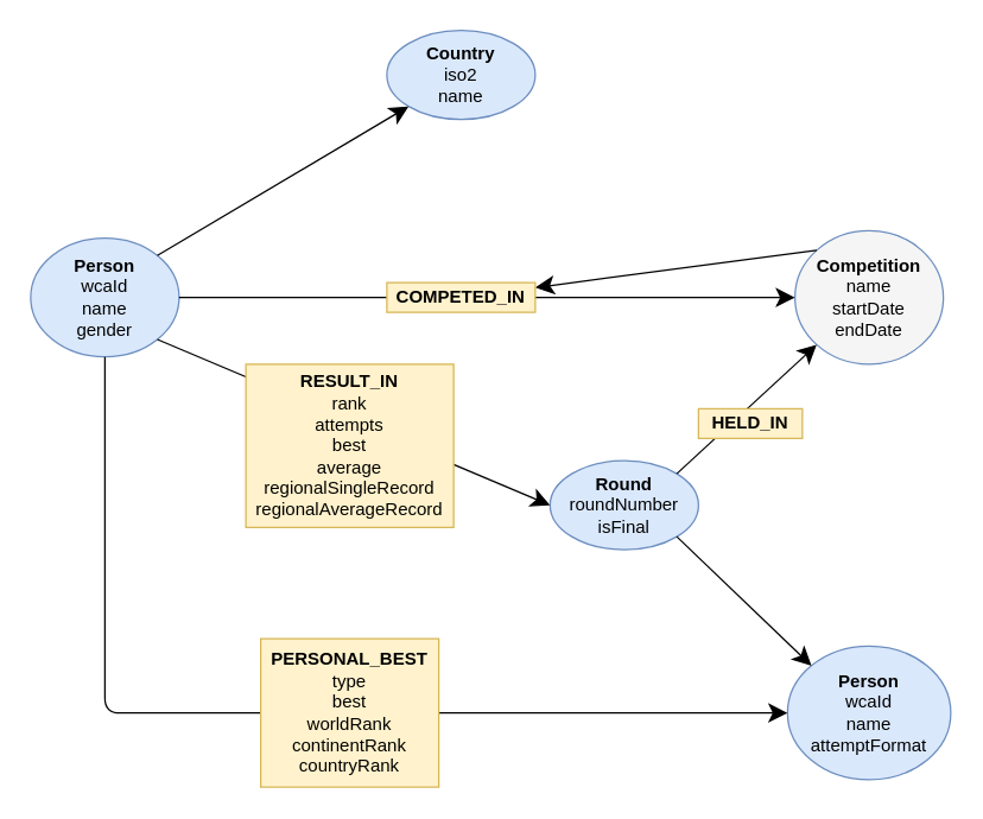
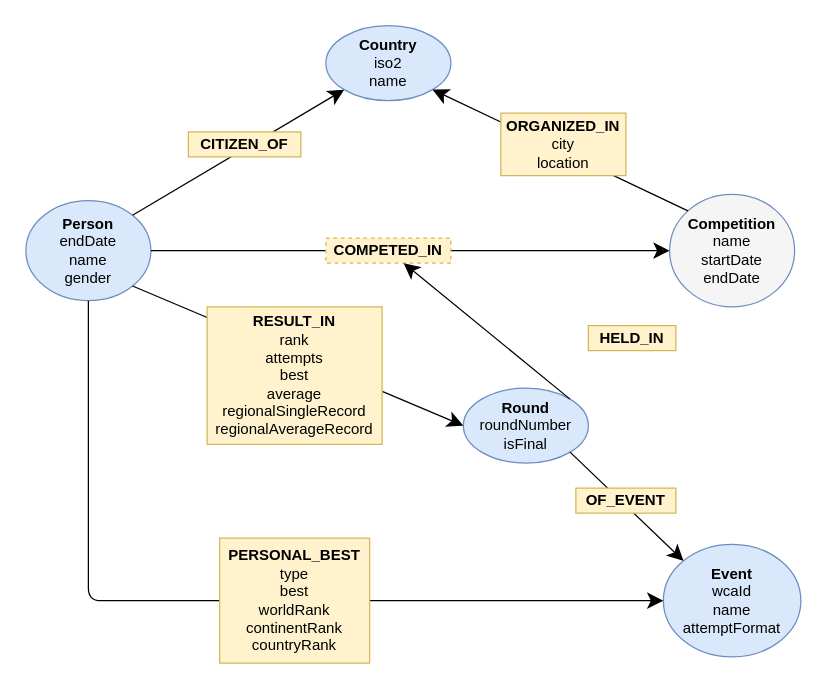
  <mxCell id="0" />
  <mxCell id="1" parent="0" />
- <mxCell id="2" value="&lt;b&gt;Person&lt;br&gt;&lt;/b&gt;wcaId&lt;br&gt;name&lt;br&gt;gender" style="ellipse;whiteSpace=wrap;html=1;align=center;newEdgeStyle={&quot;edgeStyle&quot;:&quot;entityRelationEdgeStyle&quot;,&quot;startArrow&quot;:&quot;none&quot;,&quot;endArrow&quot;:&quot;none&quot;,&quot;segment&quot;:10,&quot;curved&quot;:1};treeFolding=1;treeMoving=1;fillColor=#dae8fc;strokeColor=#6c8ebf;" parent="1" vertex="1"><mxGeometry x="20" y="160" width="100" height="80" as="geometry" /></mxCell>
+ <mxCell id="2" value="&lt;b&gt;Person&lt;br&gt;&lt;/b&gt;endDate&lt;br&gt;name&lt;br&gt;gender" style="ellipse;whiteSpace=wrap;html=1;align=center;newEdgeStyle={&quot;edgeStyle&quot;:&quot;entityRelationEdgeStyle&quot;,&quot;startArrow&quot;:&quot;none&quot;,&quot;endArrow&quot;:&quot;none&quot;,&quot;segment&quot;:10,&quot;curved&quot;:1};treeFolding=1;treeMoving=1;fillColor=#dae8fc;strokeColor=#6c8ebf;" parent="1" vertex="1"><mxGeometry x="20" y="160" width="100" height="80" as="geometry" /></mxCell>
  <mxCell id="3" value="&lt;b&gt;Country&lt;br&gt;&lt;/b&gt;iso2&lt;br&gt;name" style="ellipse;whiteSpace=wrap;html=1;align=center;newEdgeStyle={&quot;edgeStyle&quot;:&quot;entityRelationEdgeStyle&quot;,&quot;startArrow&quot;:&quot;none&quot;,&quot;endArrow&quot;:&quot;none&quot;,&quot;segment&quot;:10,&quot;curved&quot;:1};treeFolding=1;treeMoving=1;fillColor=#dae8fc;strokeColor=#6c8ebf;" parent="1" vertex="1"><mxGeometry x="260" y="20" width="100" height="60" as="geometry" /></mxCell>
  <mxCell id="4" value="" style="endArrow=classic;html=1;exitX=1;exitY=0;exitDx=0;exitDy=0;entryX=0;entryY=1;entryDx=0;entryDy=0;startSize=10;endSize=10;" parent="1" source="2" target="3" edge="1"><mxGeometry width="50" height="50" relative="1" as="geometry"><mxPoint x="190" y="160" as="sourcePoint" /><mxPoint x="240" y="110" as="targetPoint" /></mxGeometry></mxCell>
+ <mxCell id="5" value="&lt;b&gt;CITIZEN_OF&lt;/b&gt;" style="rounded=0;whiteSpace=wrap;html=1;fillColor=#fff2cc;strokeColor=#d6b656;" parent="1" vertex="1"><mxGeometry x="150" y="105" width="90" height="20" as="geometry" /></mxCell>
  <mxCell id="6" value="&lt;b&gt;Competition&lt;/b&gt;&lt;br&gt;name&lt;br&gt;startDate&lt;br&gt;endDate" style="ellipse;whiteSpace=wrap;html=1;align=center;newEdgeStyle={&quot;edgeStyle&quot;:&quot;entityRelationEdgeStyle&quot;,&quot;startArrow&quot;:&quot;none&quot;,&quot;endArrow&quot;:&quot;none&quot;,&quot;segment&quot;:10,&quot;curved&quot;:1};treeFolding=1;treeMoving=1;fillColor=#f5f5f5;strokeColor=#6c8ebf;" parent="1" vertex="1"><mxGeometry x="535" y="155" width="100" height="90" as="geometry" /></mxCell>
- <mxCell id="7" value="" style="endArrow=classic;html=1;exitX=0;exitY=0;exitDx=0;exitDy=0;endSize=10;startSize=10;" parent="1" source="6" target="10" edge="1"><mxGeometry width="50" height="50" relative="1" as="geometry"><mxPoint x="330" y="280" as="sourcePoint" /><mxPoint x="380" y="230" as="targetPoint" /></mxGeometry></mxCell>
+ <mxCell id="7" value="" style="endArrow=classic;html=1;exitX=0;exitY=0;exitDx=0;exitDy=0;entryX=1;entryY=1;entryDx=0;entryDy=0;endSize=10;startSize=10;" parent="1" source="6" target="3" edge="1"><mxGeometry width="50" height="50" relative="1" as="geometry"><mxPoint x="330" y="280" as="sourcePoint" /><mxPoint x="380" y="230" as="targetPoint" /></mxGeometry></mxCell>
+ <mxCell id="8" value="&lt;b&gt;ORGANIZED_IN&lt;/b&gt;&lt;br&gt;city&lt;br&gt;location" style="rounded=0;whiteSpace=wrap;html=1;align=center;fillColor=#fff2cc;strokeColor=#d6b656;" parent="1" vertex="1"><mxGeometry x="400" y="90" width="100" height="50" as="geometry" /></mxCell>
  <mxCell id="9" value="" style="endArrow=classic;html=1;exitX=1;exitY=0.5;exitDx=0;exitDy=0;entryX=0;entryY=0.5;entryDx=0;entryDy=0;endSize=10;startSize=10;" parent="1" source="2" target="6" edge="1"><mxGeometry width="50" height="50" relative="1" as="geometry"><mxPoint x="200" y="220" as="sourcePoint" /><mxPoint x="250" y="170" as="targetPoint" /></mxGeometry></mxCell>
- <mxCell id="10" value="&lt;b&gt;COMPETED_IN&lt;/b&gt;" style="rounded=0;whiteSpace=wrap;html=1;fillColor=#fff2cc;strokeColor=#d6b656;" parent="1" vertex="1"><mxGeometry x="260" y="190" width="100" height="20" as="geometry" /></mxCell>
+ <mxCell id="10" value="&lt;b&gt;COMPETED_IN&lt;/b&gt;" style="rounded=0;whiteSpace=wrap;html=1;fillColor=#fff2cc;strokeColor=#d6b656;dashed=1;" parent="1" vertex="1"><mxGeometry x="260" y="190" width="100" height="20" as="geometry" /></mxCell>
  <mxCell id="11" value="&lt;b&gt;Round&lt;/b&gt;&lt;br&gt;roundNumber&lt;br&gt;isFinal" style="ellipse;whiteSpace=wrap;html=1;align=center;newEdgeStyle={&quot;edgeStyle&quot;:&quot;entityRelationEdgeStyle&quot;,&quot;startArrow&quot;:&quot;none&quot;,&quot;endArrow&quot;:&quot;none&quot;,&quot;segment&quot;:10,&quot;curved&quot;:1};treeFolding=1;treeMoving=1;fillColor=#dae8fc;strokeColor=#6c8ebf;" parent="1" vertex="1"><mxGeometry x="370" y="310" width="100" height="60" as="geometry" /></mxCell>
- <mxCell id="12" value="&lt;b&gt;Person&lt;/b&gt;&lt;br&gt;wcaId&lt;br&gt;name&lt;br&gt;attemptFormat" style="ellipse;whiteSpace=wrap;html=1;align=center;newEdgeStyle={&quot;edgeStyle&quot;:&quot;entityRelationEdgeStyle&quot;,&quot;startArrow&quot;:&quot;none&quot;,&quot;endArrow&quot;:&quot;none&quot;,&quot;segment&quot;:10,&quot;curved&quot;:1};treeFolding=1;treeMoving=1;fillColor=#dae8fc;strokeColor=#6c8ebf;" parent="1" vertex="1"><mxGeometry x="530" y="435" width="110" height="90" as="geometry" /></mxCell>
- <mxCell id="13" value="" style="endArrow=classic;html=1;exitX=1;exitY=0;exitDx=0;exitDy=0;entryX=0;entryY=1;entryDx=0;entryDy=0;endSize=10;startSize=10;" parent="1" source="11" target="6" edge="1"><mxGeometry width="50" height="50" relative="1" as="geometry"><mxPoint x="430" y="310" as="sourcePoint" /><mxPoint x="480" y="260" as="targetPoint" /></mxGeometry></mxCell>
+ <mxCell id="12" value="&lt;b&gt;Event&lt;/b&gt;&lt;br&gt;wcaId&lt;br&gt;name&lt;br&gt;attemptFormat" style="ellipse;whiteSpace=wrap;html=1;align=center;newEdgeStyle={&quot;edgeStyle&quot;:&quot;entityRelationEdgeStyle&quot;,&quot;startArrow&quot;:&quot;none&quot;,&quot;endArrow&quot;:&quot;none&quot;,&quot;segment&quot;:10,&quot;curved&quot;:1};treeFolding=1;treeMoving=1;fillColor=#dae8fc;strokeColor=#6c8ebf;" parent="1" vertex="1"><mxGeometry x="530" y="435" width="110" height="90" as="geometry" /></mxCell>
+ <mxCell id="13" value="" style="endArrow=classic;html=1;exitX=1;exitY=0;exitDx=0;exitDy=0;endSize=10;startSize=10;" parent="1" source="11" target="10" edge="1"><mxGeometry width="50" height="50" relative="1" as="geometry"><mxPoint x="430" y="310" as="sourcePoint" /><mxPoint x="480" y="260" as="targetPoint" /></mxGeometry></mxCell>
  <mxCell id="14" value="" style="endArrow=classic;html=1;exitX=1;exitY=1;exitDx=0;exitDy=0;entryX=0;entryY=0;entryDx=0;entryDy=0;endSize=10;startSize=10;" parent="1" source="11" target="12" edge="1"><mxGeometry width="50" height="50" relative="1" as="geometry"><mxPoint x="355.355" y="332.787" as="sourcePoint" /><mxPoint x="534.645" y="278.142" as="targetPoint" /></mxGeometry></mxCell>
  <mxCell id="15" value="" style="endArrow=classic;html=1;exitX=0.5;exitY=1;exitDx=0;exitDy=0;entryX=0;entryY=0.5;entryDx=0;entryDy=0;endSize=10;startSize=10;" parent="1" source="2" target="12" edge="1"><mxGeometry width="50" height="50" relative="1" as="geometry"><mxPoint x="200" y="390" as="sourcePoint" /><mxPoint x="250" y="340" as="targetPoint" /><Array as="points"><mxPoint x="70" y="384" /><mxPoint x="70" y="480" /></Array></mxGeometry></mxCell>
  <mxCell id="16" value="" style="endArrow=classic;html=1;exitX=1;exitY=1;exitDx=0;exitDy=0;entryX=0;entryY=0.5;entryDx=0;entryDy=0;endSize=10;startSize=10;" parent="1" source="2" target="11" edge="1"><mxGeometry width="50" height="50" relative="1" as="geometry"><mxPoint x="365.355" y="308.787" as="sourcePoint" /><mxPoint x="544.645" y="254.142" as="targetPoint" /></mxGeometry></mxCell>
  <mxCell id="17" value="&lt;b&gt;RESULT_IN&lt;/b&gt;&lt;br&gt;rank&lt;br&gt;attempts&lt;br&gt;best&lt;br&gt;average&lt;br&gt;regionalSingleRecord&lt;br&gt;regionalAverageRecord" style="rounded=0;whiteSpace=wrap;html=1;fillColor=#fff2cc;strokeColor=#d6b656;" parent="1" vertex="1"><mxGeometry x="165" y="245" width="140" height="110" as="geometry" /></mxCell>
- <mxCell id="18" value="&lt;b&gt;HELD_IN&lt;/b&gt;" style="rounded=0;whiteSpace=wrap;html=1;fillColor=#fff2cc;strokeColor=#d6b656;" parent="1" vertex="1"><mxGeometry x="470" y="275" width="70" height="20" as="geometry" /></mxCell>
+ <mxCell id="18" value="&lt;b&gt;HELD_IN&lt;/b&gt;" style="rounded=0;whiteSpace=wrap;html=1;fillColor=#fff2cc;strokeColor=#d6b656;" parent="1" vertex="1"><mxGeometry x="470" y="260" width="70" height="20" as="geometry" /></mxCell>
+ <mxCell id="19" value="&lt;b&gt;OF_EVENT&lt;/b&gt;" style="rounded=0;whiteSpace=wrap;html=1;fillColor=#fff2cc;strokeColor=#d6b656;" parent="1" vertex="1"><mxGeometry x="460" y="390" width="80" height="20" as="geometry" /></mxCell>
  <mxCell id="20" value="&lt;b&gt;PERSONAL_BEST&lt;/b&gt;&lt;br&gt;type&lt;br&gt;best&lt;br&gt;worldRank&lt;br&gt;continentRank&lt;br&gt;countryRank" style="rounded=0;whiteSpace=wrap;html=1;fillColor=#fff2cc;strokeColor=#d6b656;" parent="1" vertex="1"><mxGeometry x="175" y="430" width="120" height="100" as="geometry" /></mxCell>
